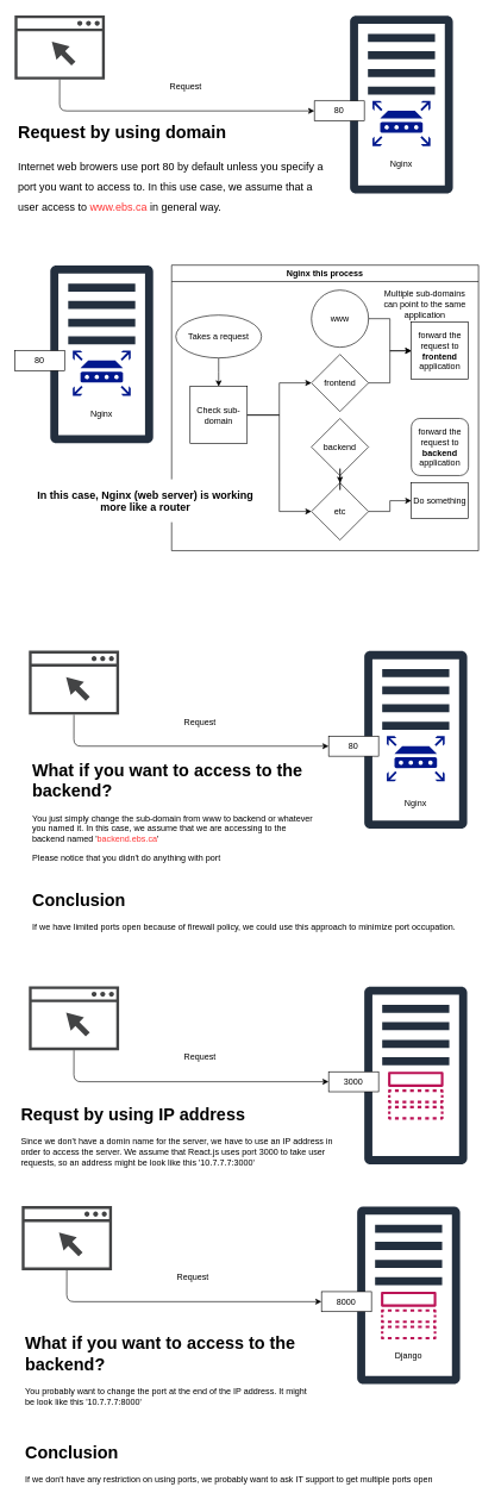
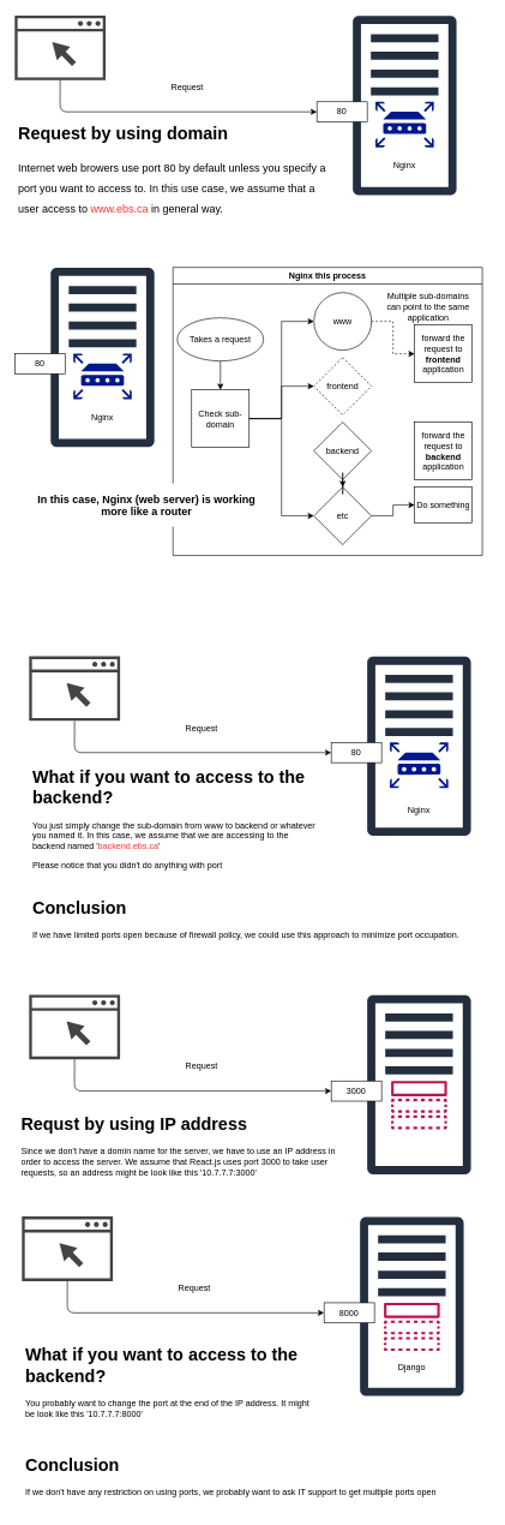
  <mxCell id="0" />
  <mxCell id="1" parent="0" />
  <mxCell id="2" value="" style="pointerEvents=1;shadow=0;dashed=0;html=1;strokeColor=none;fillColor=#434445;aspect=fixed;labelPosition=center;verticalLabelPosition=bottom;verticalAlign=top;align=center;outlineConnect=0;shape=mxgraph.vvd.web_browser;" parent="1" vertex="1"><mxGeometry x="20" y="20.25" width="126.4" height="89.75" as="geometry" /></mxCell>
  <mxCell id="3" value="" style="endArrow=classic;html=1;" parent="1" source="2" target="9" edge="1"><mxGeometry width="50" height="50" relative="1" as="geometry"><mxPoint x="390" y="350" as="sourcePoint" /><mxPoint x="450" y="152" as="targetPoint" /><Array as="points"><mxPoint x="83" y="154" /></Array></mxGeometry></mxCell>
  <mxCell id="4" value="Request" style="text;html=1;strokeColor=none;fillColor=none;align=center;verticalAlign=middle;whiteSpace=wrap;rounded=0;" parent="1" vertex="1"><mxGeometry x="220" y="110" width="80" height="20" as="geometry" /></mxCell>
  <mxCell id="5" value="&lt;h1&gt;&lt;span&gt;Request by using domain&lt;/span&gt;&lt;/h1&gt;&lt;h1&gt;&lt;span style=&quot;font-weight: 400&quot;&gt;&lt;font style=&quot;font-size: 15px&quot;&gt;Internet web browers use port 80 by default unless you specify a port you want to access to. In this use case, we assume that a user access to &lt;font color=&quot;#ff3333&quot;&gt;www.ebs.ca&lt;/font&gt; in general way.&lt;/font&gt;&lt;br&gt;&lt;/span&gt;&lt;/h1&gt;" style="text;html=1;strokeColor=none;fillColor=none;spacing=5;spacingTop=-20;whiteSpace=wrap;overflow=hidden;rounded=0;" parent="1" vertex="1"><mxGeometry x="20" y="164" width="450" height="146" as="geometry" /></mxCell>
  <mxCell id="6" value="" style="group" parent="1" vertex="1" connectable="0"><mxGeometry x="440" y="20.25" width="194.09" height="249.75" as="geometry" /></mxCell>
  <mxCell id="7" value="" style="outlineConnect=0;fontColor=#232F3E;gradientColor=none;fillColor=#232F3E;strokeColor=none;dashed=0;verticalLabelPosition=bottom;verticalAlign=top;align=center;html=1;fontSize=12;fontStyle=0;aspect=fixed;pointerEvents=1;shape=mxgraph.aws4.traditional_server;" parent="6" vertex="1"><mxGeometry x="50" width="144.09" height="249.75" as="geometry" /></mxCell>
  <mxCell id="8" value="" style="aspect=fixed;pointerEvents=1;shadow=0;dashed=0;html=1;strokeColor=none;labelPosition=center;verticalLabelPosition=bottom;verticalAlign=top;align=center;fillColor=#00188D;shape=mxgraph.mscae.enterprise.router" parent="6" vertex="1"><mxGeometry x="81.52" y="119.75" width="81.05" height="63.22" as="geometry" /></mxCell>
  <mxCell id="9" value="80" style="rounded=0;whiteSpace=wrap;html=1;" parent="6" vertex="1"><mxGeometry y="119.75" width="70" height="28" as="geometry" /></mxCell>
  <mxCell id="10" value="Nginx" style="text;html=1;strokeColor=none;fillColor=none;align=center;verticalAlign=middle;whiteSpace=wrap;rounded=0;" parent="6" vertex="1"><mxGeometry x="88.07" y="189.75" width="67.95" height="36" as="geometry" /></mxCell>
  <mxCell id="11" value="" style="group" parent="1" vertex="1" connectable="0"><mxGeometry x="20" y="370" width="194.09" height="249.75" as="geometry" /></mxCell>
  <mxCell id="12" value="" style="outlineConnect=0;fontColor=#232F3E;gradientColor=none;fillColor=#232F3E;strokeColor=none;dashed=0;verticalLabelPosition=bottom;verticalAlign=top;align=center;html=1;fontSize=12;fontStyle=0;aspect=fixed;pointerEvents=1;shape=mxgraph.aws4.traditional_server;" parent="11" vertex="1"><mxGeometry x="50" width="144.09" height="249.75" as="geometry" /></mxCell>
  <mxCell id="13" value="" style="aspect=fixed;pointerEvents=1;shadow=0;dashed=0;html=1;strokeColor=none;labelPosition=center;verticalLabelPosition=bottom;verticalAlign=top;align=center;fillColor=#00188D;shape=mxgraph.mscae.enterprise.router" parent="11" vertex="1"><mxGeometry x="81.52" y="119.75" width="81.05" height="63.22" as="geometry" /></mxCell>
  <mxCell id="14" value="80" style="rounded=0;whiteSpace=wrap;html=1;" parent="11" vertex="1"><mxGeometry y="119.75" width="70" height="28" as="geometry" /></mxCell>
  <mxCell id="15" value="Nginx" style="text;html=1;strokeColor=none;fillColor=none;align=center;verticalAlign=middle;whiteSpace=wrap;rounded=0;" parent="11" vertex="1"><mxGeometry x="88.07" y="189.75" width="67.95" height="36" as="geometry" /></mxCell>
  <mxCell id="16" value="" style="group" parent="1" vertex="1" connectable="0"><mxGeometry x="240" y="360" width="430" height="430" as="geometry" /></mxCell>
  <mxCell id="17" value="www" style="ellipse;whiteSpace=wrap;html=1;" parent="16" vertex="1"><mxGeometry x="195.91" y="45" width="80" height="80" as="geometry" /></mxCell>
  <mxCell id="18" value="" style="group" parent="16" vertex="1" connectable="0"><mxGeometry width="430" height="430" as="geometry" /></mxCell>
  <mxCell id="19" style="edgeStyle=orthogonalEdgeStyle;rounded=0;orthogonalLoop=1;jettySize=auto;html=1;" parent="18" source="20" edge="1"><mxGeometry relative="1" as="geometry"><mxPoint x="65.91" y="180" as="targetPoint" /></mxGeometry></mxCell>
  <mxCell id="20" value="Takes a request" style="ellipse;whiteSpace=wrap;html=1;" parent="18" vertex="1"><mxGeometry x="5.91" y="80" width="120" height="60" as="geometry" /></mxCell>
  <mxCell id="21" value="Check sub-domain" style="whiteSpace=wrap;html=1;aspect=fixed;" parent="18" vertex="1"><mxGeometry x="25.91" y="180" width="80" height="80" as="geometry" /></mxCell>
- <mxCell id="22" value="frontend" style="rhombus;whiteSpace=wrap;html=1;" parent="18" vertex="1"><mxGeometry x="195.91" y="135" width="80" height="80" as="geometry" /></mxCell>
+ <mxCell id="22" value="frontend" style="rhombus;whiteSpace=wrap;html=1;dashed=1;" parent="18" vertex="1"><mxGeometry x="195.91" y="135" width="80" height="80" as="geometry" /></mxCell>
  <mxCell id="23" style="edgeStyle=orthogonalEdgeStyle;rounded=0;orthogonalLoop=1;jettySize=auto;html=1;entryX=0;entryY=0.5;entryDx=0;entryDy=0;" parent="18" source="21" target="22" edge="1"><mxGeometry relative="1" as="geometry" /></mxCell>
  <mxCell id="24" value="backend" style="rhombus;whiteSpace=wrap;html=1;" parent="18" vertex="1"><mxGeometry x="195.91" y="224.75" width="80" height="80" as="geometry" /></mxCell>
  <mxCell id="25" value="etc" style="rhombus;whiteSpace=wrap;html=1;" parent="18" vertex="1"><mxGeometry x="195.91" y="315" width="80" height="80" as="geometry" /></mxCell>
  <mxCell id="26" style="edgeStyle=orthogonalEdgeStyle;rounded=0;orthogonalLoop=1;jettySize=auto;html=1;entryX=0;entryY=0.5;entryDx=0;entryDy=0;" parent="18" source="21" target="25" edge="1"><mxGeometry relative="1" as="geometry" /></mxCell>
  <mxCell id="27" value="forward the request to &lt;b&gt;frontend&lt;/b&gt; application" style="whiteSpace=wrap;html=1;aspect=fixed;" parent="18" vertex="1"><mxGeometry x="335.91" y="90" width="80" height="80" as="geometry" /></mxCell>
- <mxCell id="28" style="edgeStyle=orthogonalEdgeStyle;rounded=0;orthogonalLoop=1;jettySize=auto;html=1;entryX=0;entryY=0.5;entryDx=0;entryDy=0;" parent="18" source="22" target="27" edge="1"><mxGeometry relative="1" as="geometry" /></mxCell>
- <mxCell id="29" value="forward the request to &lt;b&gt;backend&lt;/b&gt; application" style="whiteSpace=wrap;html=1;aspect=fixed;rounded=1;" parent="18" vertex="1"><mxGeometry x="335.91" y="224.75" width="80" height="80" as="geometry" /></mxCell>
+ <mxCell id="29" value="forward the request to &lt;b&gt;backend&lt;/b&gt; application" style="whiteSpace=wrap;html=1;aspect=fixed;" parent="18" vertex="1"><mxGeometry x="335.91" y="224.75" width="80" height="80" as="geometry" /></mxCell>
  <mxCell id="30" style="edgeStyle=orthogonalEdgeStyle;rounded=0;orthogonalLoop=1;jettySize=auto;html=1;" parent="18" source="24" target="25" edge="1"><mxGeometry relative="1" as="geometry" /></mxCell>
  <mxCell id="31" value="Do something" style="whiteSpace=wrap;html=1;aspect=fixed;" parent="18" vertex="1"><mxGeometry x="335.91" y="315" width="80" height="50" as="geometry" /></mxCell>
  <mxCell id="32" style="edgeStyle=orthogonalEdgeStyle;rounded=0;orthogonalLoop=1;jettySize=auto;html=1;entryX=0;entryY=0.5;entryDx=0;entryDy=0;" parent="18" source="25" target="31" edge="1"><mxGeometry relative="1" as="geometry" /></mxCell>
  <mxCell id="33" value="Nginx this process" style="swimlane;" parent="18" vertex="1"><mxGeometry y="10" width="430" height="400" as="geometry" /></mxCell>
  <mxCell id="34" value="Multiple sub-domains can point to the same application" style="text;html=1;strokeColor=none;fillColor=none;align=center;verticalAlign=middle;whiteSpace=wrap;rounded=0;" parent="33" vertex="1"><mxGeometry x="290" y="30" width="130" height="50" as="geometry" /></mxCell>
- <mxCell id="36" style="edgeStyle=orthogonalEdgeStyle;rounded=0;orthogonalLoop=1;jettySize=auto;html=1;entryX=0;entryY=0.5;entryDx=0;entryDy=0;" parent="16" source="17" target="27" edge="1"><mxGeometry relative="1" as="geometry" /></mxCell>
+ <mxCell id="35" style="edgeStyle=orthogonalEdgeStyle;rounded=0;orthogonalLoop=1;jettySize=auto;html=1;entryX=0;entryY=0.5;entryDx=0;entryDy=0;" parent="16" source="21" target="17" edge="1"><mxGeometry relative="1" as="geometry"><mxPoint x="135.91" y="220" as="targetPoint" /></mxGeometry></mxCell>
+ <mxCell id="36" style="edgeStyle=orthogonalEdgeStyle;rounded=0;orthogonalLoop=1;jettySize=auto;html=1;entryX=0;entryY=0.5;entryDx=0;entryDy=0;dashed=1;" parent="16" source="17" target="27" edge="1"><mxGeometry relative="1" as="geometry" /></mxCell>
  <mxCell id="37" value="" style="endArrow=classic;html=1;" parent="1" source="39" target="42" edge="1"><mxGeometry width="50" height="50" relative="1" as="geometry"><mxPoint x="410" y="1239.75" as="sourcePoint" /><mxPoint x="470" y="1041.75" as="targetPoint" /><Array as="points"><mxPoint x="103" y="1043.75" /></Array></mxGeometry></mxCell>
  <mxCell id="38" value="Request" style="text;html=1;strokeColor=none;fillColor=none;align=center;verticalAlign=middle;whiteSpace=wrap;rounded=0;" parent="1" vertex="1"><mxGeometry x="240" y="999.75" width="80" height="20" as="geometry" /></mxCell>
  <mxCell id="39" value="" style="pointerEvents=1;shadow=0;dashed=0;html=1;strokeColor=none;fillColor=#434445;aspect=fixed;labelPosition=center;verticalLabelPosition=bottom;verticalAlign=top;align=center;outlineConnect=0;shape=mxgraph.vvd.web_browser;" parent="1" vertex="1"><mxGeometry x="40" y="910" width="126.4" height="89.75" as="geometry" /></mxCell>
  <mxCell id="40" value="" style="outlineConnect=0;fontColor=#232F3E;gradientColor=none;fillColor=#232F3E;strokeColor=none;dashed=0;verticalLabelPosition=bottom;verticalAlign=top;align=center;html=1;fontSize=12;fontStyle=0;aspect=fixed;pointerEvents=1;shape=mxgraph.aws4.traditional_server;" parent="1" vertex="1"><mxGeometry x="510" y="910" width="144.09" height="249.75" as="geometry" /></mxCell>
  <mxCell id="41" value="&lt;h1&gt;What if you want to access to the backend?&lt;/h1&gt;&lt;p&gt;You just simply change the sub-domain from www to backend or whatever you named it. In this case, we assume that we are accessing to the backend named '&lt;font color=&quot;#ff3333&quot;&gt;backend.ebs.ca&lt;/font&gt;'&lt;br&gt;&lt;/p&gt;&lt;p&gt;Please notice that you didn't do anything with port&lt;/p&gt;" style="text;html=1;strokeColor=none;fillColor=none;spacing=5;spacingTop=-20;whiteSpace=wrap;overflow=hidden;rounded=0;" parent="1" vertex="1"><mxGeometry x="40" y="1057.75" width="410" height="152.25" as="geometry" /></mxCell>
  <mxCell id="42" value="80" style="rounded=0;whiteSpace=wrap;html=1;" parent="1" vertex="1"><mxGeometry x="460" y="1029.75" width="70" height="28" as="geometry" /></mxCell>
  <mxCell id="43" value="&lt;h1&gt;Conclusion&lt;/h1&gt;&lt;p&gt;If we have limited ports open because of firewall policy, we could use this approach to minimize port occupation.&lt;/p&gt;" style="text;html=1;strokeColor=none;fillColor=none;spacing=5;spacingTop=-20;whiteSpace=wrap;overflow=hidden;rounded=0;" parent="1" vertex="1"><mxGeometry x="40" y="1240" width="620" height="80" as="geometry" /></mxCell>
  <mxCell id="44" value="" style="group" parent="1" vertex="1" connectable="0"><mxGeometry x="541.52" y="1029.75" width="81.05" height="112.13" as="geometry" /></mxCell>
  <mxCell id="45" value="" style="aspect=fixed;pointerEvents=1;shadow=0;dashed=0;html=1;strokeColor=none;labelPosition=center;verticalLabelPosition=bottom;verticalAlign=top;align=center;fillColor=#00188D;shape=mxgraph.mscae.enterprise.router" parent="44" vertex="1"><mxGeometry width="81.05" height="63.22" as="geometry" /></mxCell>
  <mxCell id="46" value="Nginx" style="text;html=1;strokeColor=none;fillColor=none;align=center;verticalAlign=middle;whiteSpace=wrap;rounded=0;" parent="44" vertex="1"><mxGeometry x="6.55" y="76.13" width="67.95" height="36" as="geometry" /></mxCell>
  <mxCell id="47" value="&lt;h1&gt;Requst by using IP address&lt;/h1&gt;&lt;p&gt;Since we don't have a domin name for the server, we have to use an IP address in order to access the server. We assume that React.js uses port 3000 to take user requests, so an address might be look like this '10.7.7.7:3000'&lt;/p&gt;" style="text;html=1;strokeColor=none;fillColor=none;spacing=5;spacingTop=-20;whiteSpace=wrap;overflow=hidden;rounded=0;" parent="1" vertex="1"><mxGeometry x="24.09" y="1540" width="445.91" height="100" as="geometry" /></mxCell>
  <mxCell id="48" value="" style="group" parent="1" vertex="1" connectable="0"><mxGeometry x="40" y="1380" width="614.09" height="249.75" as="geometry" /></mxCell>
  <mxCell id="49" value="" style="pointerEvents=1;shadow=0;dashed=0;html=1;strokeColor=none;fillColor=#434445;aspect=fixed;labelPosition=center;verticalLabelPosition=bottom;verticalAlign=top;align=center;outlineConnect=0;shape=mxgraph.vvd.web_browser;" parent="48" vertex="1"><mxGeometry width="126.4" height="89.75" as="geometry" /></mxCell>
  <mxCell id="50" value="" style="endArrow=classic;html=1;" parent="48" source="49" target="53" edge="1"><mxGeometry width="50" height="50" relative="1" as="geometry"><mxPoint x="370" y="329.75" as="sourcePoint" /><mxPoint x="430" y="131.75" as="targetPoint" /><Array as="points"><mxPoint x="63" y="133.75" /></Array></mxGeometry></mxCell>
  <mxCell id="51" value="Request" style="text;html=1;strokeColor=none;fillColor=none;align=center;verticalAlign=middle;whiteSpace=wrap;rounded=0;" parent="48" vertex="1"><mxGeometry x="200" y="89.75" width="80" height="20" as="geometry" /></mxCell>
  <mxCell id="52" value="" style="outlineConnect=0;fontColor=#232F3E;gradientColor=none;fillColor=#232F3E;strokeColor=none;dashed=0;verticalLabelPosition=bottom;verticalAlign=top;align=center;html=1;fontSize=12;fontStyle=0;aspect=fixed;pointerEvents=1;shape=mxgraph.aws4.traditional_server;" parent="48" vertex="1"><mxGeometry x="470" width="144.09" height="249.75" as="geometry" /></mxCell>
  <mxCell id="53" value="3000" style="rounded=0;whiteSpace=wrap;html=1;" parent="48" vertex="1"><mxGeometry x="420" y="119.75" width="70" height="28" as="geometry" /></mxCell>
  <mxCell id="54" value="" style="outlineConnect=0;fontColor=#232F3E;gradientColor=none;fillColor=#BC1356;strokeColor=none;dashed=0;verticalLabelPosition=bottom;verticalAlign=top;align=center;html=1;fontSize=12;fontStyle=0;aspect=fixed;pointerEvents=1;shape=mxgraph.aws4.topic;" parent="48" vertex="1"><mxGeometry x="503.05" y="119.75" width="78" height="67" as="geometry" /></mxCell>
  <mxCell id="55" value="" style="group" parent="1" vertex="1" connectable="0"><mxGeometry x="30" y="1688" width="650" height="325.25" as="geometry" /></mxCell>
  <mxCell id="56" value="" style="pointerEvents=1;shadow=0;dashed=0;html=1;strokeColor=none;fillColor=#434445;aspect=fixed;labelPosition=center;verticalLabelPosition=bottom;verticalAlign=top;align=center;outlineConnect=0;shape=mxgraph.vvd.web_browser;" parent="55" vertex="1"><mxGeometry width="126.4" height="89.75" as="geometry" /></mxCell>
  <mxCell id="57" value="" style="endArrow=classic;html=1;" parent="55" source="56" target="60" edge="1"><mxGeometry width="50" height="50" relative="1" as="geometry"><mxPoint x="370" y="329.75" as="sourcePoint" /><mxPoint x="430" y="131.75" as="targetPoint" /><Array as="points"><mxPoint x="63" y="133.75" /></Array></mxGeometry></mxCell>
  <mxCell id="58" value="Request" style="text;html=1;strokeColor=none;fillColor=none;align=center;verticalAlign=middle;whiteSpace=wrap;rounded=0;" parent="55" vertex="1"><mxGeometry x="200" y="89.75" width="80" height="20" as="geometry" /></mxCell>
  <mxCell id="59" value="" style="outlineConnect=0;fontColor=#232F3E;gradientColor=none;fillColor=#232F3E;strokeColor=none;dashed=0;verticalLabelPosition=bottom;verticalAlign=top;align=center;html=1;fontSize=12;fontStyle=0;aspect=fixed;pointerEvents=1;shape=mxgraph.aws4.traditional_server;" parent="55" vertex="1"><mxGeometry x="470" width="144.09" height="249.75" as="geometry" /></mxCell>
  <mxCell id="60" value="8000" style="rounded=0;whiteSpace=wrap;html=1;" parent="55" vertex="1"><mxGeometry x="420" y="119.75" width="70" height="28" as="geometry" /></mxCell>
  <mxCell id="61" value="" style="outlineConnect=0;fontColor=#232F3E;gradientColor=none;fillColor=#BC1356;strokeColor=none;dashed=0;verticalLabelPosition=bottom;verticalAlign=top;align=center;html=1;fontSize=12;fontStyle=0;aspect=fixed;pointerEvents=1;shape=mxgraph.aws4.topic;" parent="55" vertex="1"><mxGeometry x="503.05" y="119.75" width="78" height="67" as="geometry" /></mxCell>
  <mxCell id="62" value="Django" style="text;html=1;strokeColor=none;fillColor=none;align=center;verticalAlign=middle;whiteSpace=wrap;rounded=0;" parent="55" vertex="1"><mxGeometry x="522.04" y="200" width="40" height="20" as="geometry" /></mxCell>
  <mxCell id="63" value="&lt;h1&gt;What if you want to access to the backend?&lt;/h1&gt;&lt;p&gt;You probably want to change the port at the end of the IP address. It might be look like this '10.7.7.7:8000'&lt;/p&gt;" style="text;html=1;strokeColor=none;fillColor=none;spacing=5;spacingTop=-20;whiteSpace=wrap;overflow=hidden;rounded=0;" parent="55" vertex="1"><mxGeometry y="173" width="410" height="107" as="geometry" /></mxCell>
  <mxCell id="64" value="&lt;h1&gt;Conclusion&lt;/h1&gt;&lt;p&gt;If we don't have any restriction on using ports, we probably want to ask IT support to get multiple ports open&lt;/p&gt;" style="text;html=1;strokeColor=none;fillColor=none;spacing=5;spacingTop=-20;whiteSpace=wrap;overflow=hidden;rounded=0;" parent="1" vertex="1"><mxGeometry x="30" y="2013.25" width="620" height="80" as="geometry" /></mxCell>
  <mxCell id="65" value="&lt;font style=&quot;font-size: 15px&quot;&gt;&lt;b&gt;In this case, Nginx (web server) is working more like a router&lt;/b&gt;&lt;/font&gt;" style="text;html=1;strokeColor=none;align=center;verticalAlign=middle;whiteSpace=wrap;rounded=0;fillColor=#ffffff;" vertex="1" parent="1"><mxGeometry x="40" y="670" width="326.8" height="60" as="geometry" /></mxCell>
